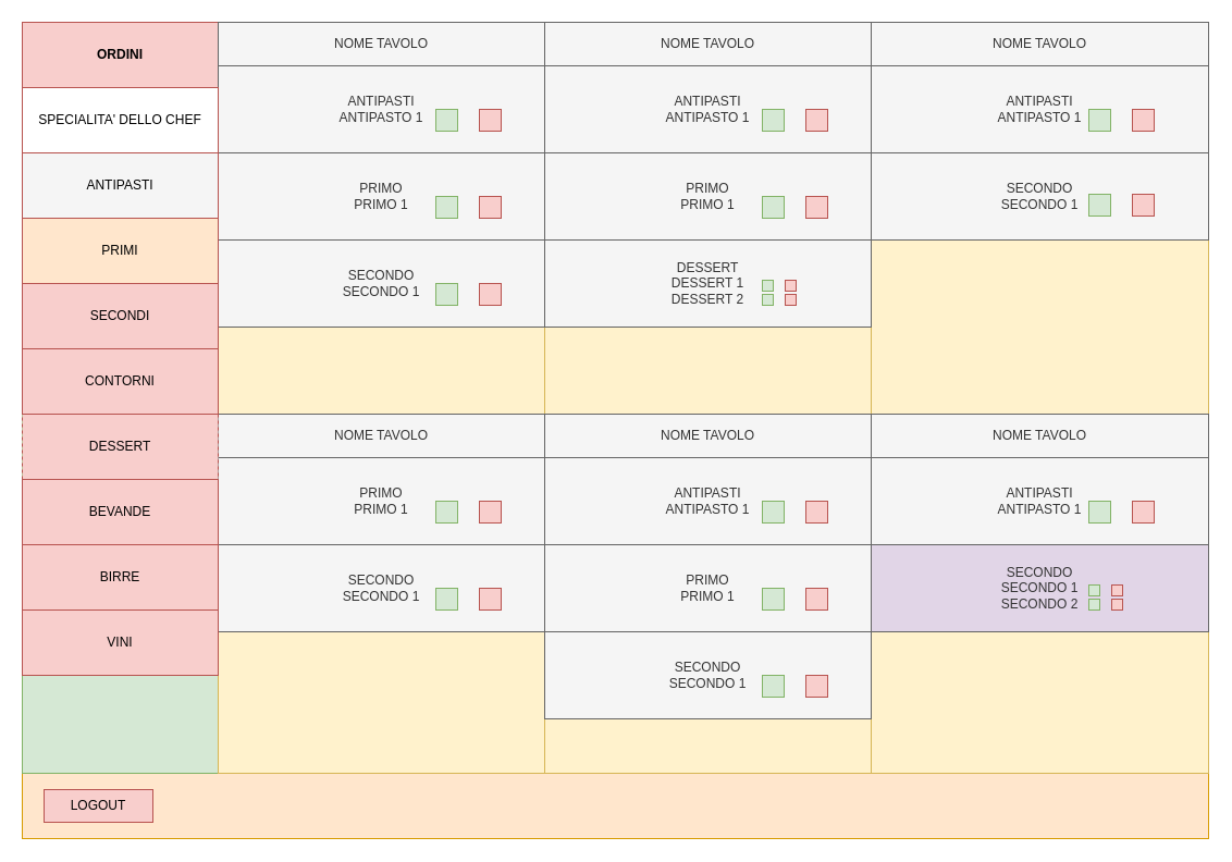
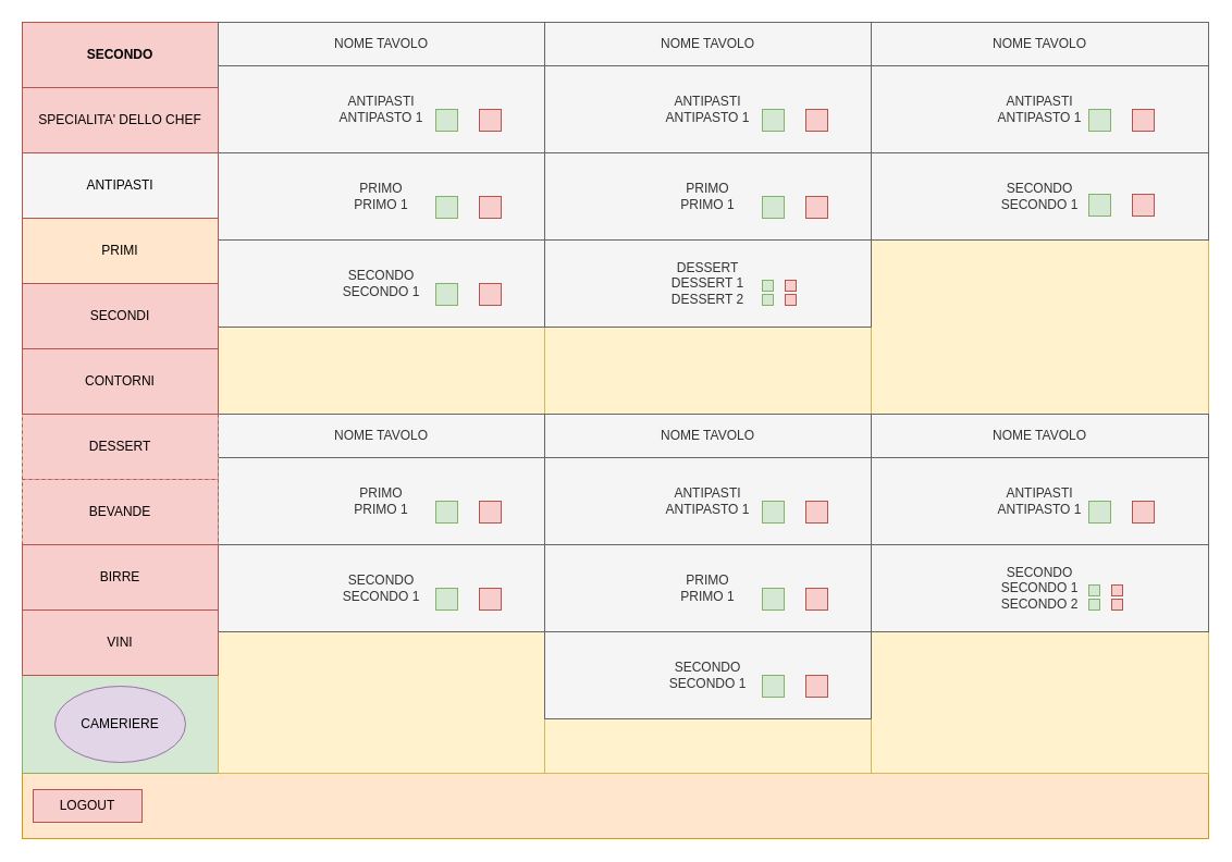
  <mxCell id="0" />
  <mxCell id="1" parent="0" />
  <mxCell id="2" value="" style="rounded=0;whiteSpace=wrap;html=1;" parent="1" vertex="1"><mxGeometry x="20" y="20" width="1090" height="750" as="geometry" /></mxCell>
  <mxCell id="3" value="" style="rounded=0;whiteSpace=wrap;html=1;fillColor=#ffe6cc;strokeColor=#d79b00;" parent="1" vertex="1"><mxGeometry x="20" y="710" width="1090" height="60" as="geometry" /></mxCell>
  <mxCell id="4" value="" style="rounded=0;whiteSpace=wrap;html=1;fillColor=#d5e8d4;strokeColor=#82b366;" parent="1" vertex="1"><mxGeometry x="20" y="20" width="180" height="690" as="geometry" /></mxCell>
  <mxCell id="5" value="MENU'" style="rounded=0;whiteSpace=wrap;html=1;fillColor=#f8cecc;strokeColor=#b85450;" parent="1" vertex="1"><mxGeometry x="20" y="80" width="180" height="60" as="geometry" /></mxCell>
- <mxCell id="6" value="&lt;b&gt;ORDINI&lt;/b&gt;" style="rounded=0;whiteSpace=wrap;html=1;fillColor=#f8cecc;strokeColor=#b85450;" parent="1" vertex="1"><mxGeometry x="20" y="20" width="180" height="60" as="geometry" /></mxCell>
+ <mxCell id="6" value="&lt;b&gt;SECONDO&lt;/b&gt;" style="rounded=0;whiteSpace=wrap;html=1;fillColor=#f8cecc;strokeColor=#b85450;" parent="1" vertex="1"><mxGeometry x="20" y="20" width="180" height="60" as="geometry" /></mxCell>
  <mxCell id="7" value="" style="rounded=0;whiteSpace=wrap;html=1;fillColor=#fff2cc;strokeColor=#d6b656;" parent="1" vertex="1"><mxGeometry x="200" y="20" width="300" height="360" as="geometry" /></mxCell>
  <mxCell id="8" value="" style="rounded=0;whiteSpace=wrap;html=1;fillColor=#fff2cc;strokeColor=#d6b656;" parent="1" vertex="1"><mxGeometry x="500" y="20" width="300" height="360" as="geometry" /></mxCell>
  <mxCell id="9" value="" style="rounded=0;whiteSpace=wrap;html=1;fillColor=#fff2cc;strokeColor=#d6b656;" parent="1" vertex="1"><mxGeometry x="800" y="20" width="310" height="360" as="geometry" /></mxCell>
  <mxCell id="10" value="" style="rounded=0;whiteSpace=wrap;html=1;fillColor=#fff2cc;strokeColor=#d6b656;" parent="1" vertex="1"><mxGeometry x="200" y="380" width="300" height="330" as="geometry" /></mxCell>
  <mxCell id="11" value="" style="rounded=0;whiteSpace=wrap;html=1;fillColor=#fff2cc;strokeColor=#d6b656;" parent="1" vertex="1"><mxGeometry x="500" y="380" width="300" height="330" as="geometry" /></mxCell>
  <mxCell id="12" value="" style="rounded=0;whiteSpace=wrap;html=1;fillColor=#fff2cc;strokeColor=#d6b656;" parent="1" vertex="1"><mxGeometry x="800" y="380" width="310" height="330" as="geometry" /></mxCell>
  <mxCell id="13" value="NOME TAVOLO" style="rounded=0;whiteSpace=wrap;html=1;fillColor=#f5f5f5;strokeColor=#666666;fontColor=#333333;" parent="1" vertex="1"><mxGeometry x="200" y="20" width="300" height="40" as="geometry" /></mxCell>
  <mxCell id="14" value="ANTIPASTI&lt;br&gt;ANTIPASTO 1" style="rounded=0;whiteSpace=wrap;html=1;fillColor=#f5f5f5;strokeColor=#666666;fontColor=#333333;" parent="1" vertex="1"><mxGeometry x="200" y="60" width="300" height="80" as="geometry" /></mxCell>
  <mxCell id="15" value="" style="rounded=0;whiteSpace=wrap;html=1;fillColor=#d5e8d4;strokeColor=#82b366;" parent="1" vertex="1"><mxGeometry x="400" y="100" width="20" height="20" as="geometry" /></mxCell>
  <mxCell id="16" value="PRIMO&lt;br&gt;PRIMO 1" style="rounded=0;whiteSpace=wrap;html=1;fillColor=#f5f5f5;strokeColor=#666666;fontColor=#333333;" parent="1" vertex="1"><mxGeometry x="200" y="140" width="300" height="80" as="geometry" /></mxCell>
  <mxCell id="17" value="" style="rounded=0;whiteSpace=wrap;html=1;fillColor=#d5e8d4;strokeColor=#82b366;" parent="1" vertex="1"><mxGeometry x="400" y="180" width="20" height="20" as="geometry" /></mxCell>
  <mxCell id="18" value="" style="rounded=0;whiteSpace=wrap;html=1;fillColor=#f8cecc;strokeColor=#b85450;" parent="1" vertex="1"><mxGeometry x="440" y="100" width="20" height="20" as="geometry" /></mxCell>
  <mxCell id="19" value="" style="rounded=0;whiteSpace=wrap;html=1;fillColor=#f8cecc;strokeColor=#b85450;" parent="1" vertex="1"><mxGeometry x="440" y="180" width="20" height="20" as="geometry" /></mxCell>
  <mxCell id="20" value="SECONDO&lt;br&gt;SECONDO 1" style="rounded=0;whiteSpace=wrap;html=1;fillColor=#f5f5f5;strokeColor=#666666;fontColor=#333333;" parent="1" vertex="1"><mxGeometry x="200" y="220" width="300" height="80" as="geometry" /></mxCell>
  <mxCell id="21" value="" style="rounded=0;whiteSpace=wrap;html=1;fillColor=#d5e8d4;strokeColor=#82b366;" parent="1" vertex="1"><mxGeometry x="400" y="260" width="20" height="20" as="geometry" /></mxCell>
  <mxCell id="22" value="" style="rounded=0;whiteSpace=wrap;html=1;fillColor=#f8cecc;strokeColor=#b85450;" parent="1" vertex="1"><mxGeometry x="440" y="260" width="20" height="20" as="geometry" /></mxCell>
  <mxCell id="23" value="NOME TAVOLO" style="rounded=0;whiteSpace=wrap;html=1;fillColor=#f5f5f5;strokeColor=#666666;fontColor=#333333;" parent="1" vertex="1"><mxGeometry x="500" y="20" width="300" height="40" as="geometry" /></mxCell>
  <mxCell id="24" value="ANTIPASTI&lt;br&gt;ANTIPASTO 1" style="rounded=0;whiteSpace=wrap;html=1;fillColor=#f5f5f5;strokeColor=#666666;fontColor=#333333;" parent="1" vertex="1"><mxGeometry x="500" y="60" width="300" height="80" as="geometry" /></mxCell>
  <mxCell id="25" value="" style="rounded=0;whiteSpace=wrap;html=1;fillColor=#d5e8d4;strokeColor=#82b366;" parent="1" vertex="1"><mxGeometry x="700" y="100" width="20" height="20" as="geometry" /></mxCell>
  <mxCell id="26" value="PRIMO&lt;br&gt;PRIMO 1" style="rounded=0;whiteSpace=wrap;html=1;fillColor=#f5f5f5;strokeColor=#666666;fontColor=#333333;" parent="1" vertex="1"><mxGeometry x="500" y="140" width="300" height="80" as="geometry" /></mxCell>
  <mxCell id="27" value="" style="rounded=0;whiteSpace=wrap;html=1;fillColor=#d5e8d4;strokeColor=#82b366;" parent="1" vertex="1"><mxGeometry x="700" y="180" width="20" height="20" as="geometry" /></mxCell>
  <mxCell id="28" value="" style="rounded=0;whiteSpace=wrap;html=1;fillColor=#f8cecc;strokeColor=#b85450;" parent="1" vertex="1"><mxGeometry x="740" y="100" width="20" height="20" as="geometry" /></mxCell>
  <mxCell id="29" value="" style="rounded=0;whiteSpace=wrap;html=1;fillColor=#f8cecc;strokeColor=#b85450;" parent="1" vertex="1"><mxGeometry x="740" y="180" width="20" height="20" as="geometry" /></mxCell>
  <mxCell id="30" value="DESSERT&lt;br&gt;DESSERT 1&lt;br&gt;DESSERT 2" style="rounded=0;whiteSpace=wrap;html=1;fillColor=#f5f5f5;strokeColor=#666666;fontColor=#333333;" parent="1" vertex="1"><mxGeometry x="500" y="220" width="300" height="80" as="geometry" /></mxCell>
  <mxCell id="31" value="" style="rounded=0;whiteSpace=wrap;html=1;fillColor=#d5e8d4;strokeColor=#82b366;" parent="1" vertex="1"><mxGeometry x="700" y="270" width="10" height="10" as="geometry" /></mxCell>
  <mxCell id="32" value="" style="rounded=0;whiteSpace=wrap;html=1;fillColor=#f8cecc;strokeColor=#b85450;" parent="1" vertex="1"><mxGeometry x="721" y="270" width="10" height="10" as="geometry" /></mxCell>
  <mxCell id="33" value="NOME TAVOLO" style="rounded=0;whiteSpace=wrap;html=1;fillColor=#f5f5f5;strokeColor=#666666;fontColor=#333333;" parent="1" vertex="1"><mxGeometry x="500" y="380" width="300" height="40" as="geometry" /></mxCell>
  <mxCell id="34" value="ANTIPASTI&lt;br&gt;ANTIPASTO 1" style="rounded=0;whiteSpace=wrap;html=1;fillColor=#f5f5f5;strokeColor=#666666;fontColor=#333333;" parent="1" vertex="1"><mxGeometry x="500" y="420" width="300" height="80" as="geometry" /></mxCell>
  <mxCell id="35" value="" style="rounded=0;whiteSpace=wrap;html=1;fillColor=#d5e8d4;strokeColor=#82b366;" parent="1" vertex="1"><mxGeometry x="700" y="460" width="20" height="20" as="geometry" /></mxCell>
  <mxCell id="36" value="PRIMO&lt;br&gt;PRIMO 1" style="rounded=0;whiteSpace=wrap;html=1;fillColor=#f5f5f5;strokeColor=#666666;fontColor=#333333;" parent="1" vertex="1"><mxGeometry x="500" y="500" width="300" height="80" as="geometry" /></mxCell>
  <mxCell id="37" value="" style="rounded=0;whiteSpace=wrap;html=1;fillColor=#d5e8d4;strokeColor=#82b366;" parent="1" vertex="1"><mxGeometry x="700" y="540" width="20" height="20" as="geometry" /></mxCell>
  <mxCell id="38" value="" style="rounded=0;whiteSpace=wrap;html=1;fillColor=#f8cecc;strokeColor=#b85450;" parent="1" vertex="1"><mxGeometry x="740" y="460" width="20" height="20" as="geometry" /></mxCell>
  <mxCell id="39" value="" style="rounded=0;whiteSpace=wrap;html=1;fillColor=#f8cecc;strokeColor=#b85450;" parent="1" vertex="1"><mxGeometry x="740" y="540" width="20" height="20" as="geometry" /></mxCell>
  <mxCell id="40" value="SECONDO&lt;br&gt;SECONDO 1" style="rounded=0;whiteSpace=wrap;html=1;fillColor=#f5f5f5;strokeColor=#666666;fontColor=#333333;" parent="1" vertex="1"><mxGeometry x="500" y="580" width="300" height="80" as="geometry" /></mxCell>
  <mxCell id="41" value="" style="rounded=0;whiteSpace=wrap;html=1;fillColor=#d5e8d4;strokeColor=#82b366;" parent="1" vertex="1"><mxGeometry x="700" y="620" width="20" height="20" as="geometry" /></mxCell>
  <mxCell id="42" value="" style="rounded=0;whiteSpace=wrap;html=1;fillColor=#f8cecc;strokeColor=#b85450;" parent="1" vertex="1"><mxGeometry x="740" y="620" width="20" height="20" as="geometry" /></mxCell>
  <mxCell id="43" value="NOME TAVOLO" style="rounded=0;whiteSpace=wrap;html=1;fillColor=#f5f5f5;strokeColor=#666666;fontColor=#333333;" parent="1" vertex="1"><mxGeometry x="200" y="380" width="300" height="40" as="geometry" /></mxCell>
  <mxCell id="44" value="PRIMO&lt;br&gt;PRIMO 1" style="rounded=0;whiteSpace=wrap;html=1;fillColor=#f5f5f5;strokeColor=#666666;fontColor=#333333;" parent="1" vertex="1"><mxGeometry x="200" y="420" width="300" height="80" as="geometry" /></mxCell>
  <mxCell id="45" value="" style="rounded=0;whiteSpace=wrap;html=1;fillColor=#d5e8d4;strokeColor=#82b366;" parent="1" vertex="1"><mxGeometry x="400" y="460" width="20" height="20" as="geometry" /></mxCell>
  <mxCell id="46" value="" style="rounded=0;whiteSpace=wrap;html=1;fillColor=#f8cecc;strokeColor=#b85450;" parent="1" vertex="1"><mxGeometry x="440" y="460" width="20" height="20" as="geometry" /></mxCell>
  <mxCell id="47" value="SECONDO&lt;br&gt;SECONDO 1" style="rounded=0;whiteSpace=wrap;html=1;fillColor=#f5f5f5;strokeColor=#666666;fontColor=#333333;" parent="1" vertex="1"><mxGeometry x="200" y="500" width="300" height="80" as="geometry" /></mxCell>
  <mxCell id="48" value="" style="rounded=0;whiteSpace=wrap;html=1;fillColor=#d5e8d4;strokeColor=#82b366;" parent="1" vertex="1"><mxGeometry x="400" y="540" width="20" height="20" as="geometry" /></mxCell>
  <mxCell id="49" value="" style="rounded=0;whiteSpace=wrap;html=1;fillColor=#f8cecc;strokeColor=#b85450;" parent="1" vertex="1"><mxGeometry x="440" y="540" width="20" height="20" as="geometry" /></mxCell>
  <mxCell id="50" value="NOME TAVOLO" style="rounded=0;whiteSpace=wrap;html=1;fillColor=#f5f5f5;strokeColor=#666666;fontColor=#333333;" parent="1" vertex="1"><mxGeometry x="800" y="20" width="310" height="40" as="geometry" /></mxCell>
  <mxCell id="51" value="ANTIPASTI&lt;br&gt;ANTIPASTO 1" style="rounded=0;whiteSpace=wrap;html=1;fillColor=#f5f5f5;strokeColor=#666666;fontColor=#333333;" parent="1" vertex="1"><mxGeometry x="800" y="60" width="310" height="80" as="geometry" /></mxCell>
  <mxCell id="52" value="" style="rounded=0;whiteSpace=wrap;html=1;fillColor=#d5e8d4;strokeColor=#82b366;" parent="1" vertex="1"><mxGeometry x="1000" y="100" width="20" height="20" as="geometry" /></mxCell>
  <mxCell id="53" value="" style="rounded=0;whiteSpace=wrap;html=1;fillColor=#f8cecc;strokeColor=#b85450;" parent="1" vertex="1"><mxGeometry x="1040" y="100" width="20" height="20" as="geometry" /></mxCell>
  <mxCell id="54" value="SECONDO&lt;br&gt;SECONDO 1" style="rounded=0;whiteSpace=wrap;html=1;fillColor=#f5f5f5;strokeColor=#666666;fontColor=#333333;" parent="1" vertex="1"><mxGeometry x="800" y="140" width="310" height="80" as="geometry" /></mxCell>
  <mxCell id="55" value="" style="rounded=0;whiteSpace=wrap;html=1;fillColor=#d5e8d4;strokeColor=#82b366;" parent="1" vertex="1"><mxGeometry x="1000" y="178" width="20" height="20" as="geometry" /></mxCell>
  <mxCell id="56" value="" style="rounded=0;whiteSpace=wrap;html=1;fillColor=#f8cecc;strokeColor=#b85450;" parent="1" vertex="1"><mxGeometry x="1040" y="178" width="20" height="20" as="geometry" /></mxCell>
  <mxCell id="57" value="NOME TAVOLO" style="rounded=0;whiteSpace=wrap;html=1;fillColor=#f5f5f5;strokeColor=#666666;fontColor=#333333;" parent="1" vertex="1"><mxGeometry x="800" y="380" width="310" height="40" as="geometry" /></mxCell>
  <mxCell id="58" value="ANTIPASTI&lt;br&gt;ANTIPASTO 1" style="rounded=0;whiteSpace=wrap;html=1;fillColor=#f5f5f5;strokeColor=#666666;fontColor=#333333;" parent="1" vertex="1"><mxGeometry x="800" y="420" width="310" height="80" as="geometry" /></mxCell>
  <mxCell id="59" value="" style="rounded=0;whiteSpace=wrap;html=1;fillColor=#d5e8d4;strokeColor=#82b366;" parent="1" vertex="1"><mxGeometry x="1000" y="460" width="20" height="20" as="geometry" /></mxCell>
  <mxCell id="60" value="" style="rounded=0;whiteSpace=wrap;html=1;fillColor=#f8cecc;strokeColor=#b85450;" parent="1" vertex="1"><mxGeometry x="1040" y="460" width="20" height="20" as="geometry" /></mxCell>
  <mxCell id="61" value="" style="rounded=0;whiteSpace=wrap;html=1;fillColor=#d5e8d4;strokeColor=#82b366;" parent="1" vertex="1"><mxGeometry x="700" y="257" width="10" height="10" as="geometry" /></mxCell>
  <mxCell id="62" value="" style="rounded=0;whiteSpace=wrap;html=1;fillColor=#f8cecc;strokeColor=#b85450;" parent="1" vertex="1"><mxGeometry x="721" y="257" width="10" height="10" as="geometry" /></mxCell>
- <mxCell id="64" value="SECONDO&lt;br&gt;SECONDO 1&lt;br&gt;SECONDO 2" style="rounded=0;whiteSpace=wrap;html=1;fillColor=#e1d5e7;strokeColor=#666666;fontColor=#333333;" parent="1" vertex="1"><mxGeometry x="800" y="500" width="310" height="80" as="geometry" /></mxCell>
+ <mxCell id="63" value="CAMERIERE" style="ellipse;whiteSpace=wrap;html=1;fillColor=#e1d5e7;strokeColor=#9673a6;" parent="1" vertex="1"><mxGeometry x="50" y="630" width="120" height="70" as="geometry" /></mxCell>
+ <mxCell id="64" value="SECONDO&lt;br&gt;SECONDO 1&lt;br&gt;SECONDO 2" style="rounded=0;whiteSpace=wrap;html=1;fillColor=#f5f5f5;strokeColor=#666666;fontColor=#333333;" parent="1" vertex="1"><mxGeometry x="800" y="500" width="310" height="80" as="geometry" /></mxCell>
  <mxCell id="65" value="" style="rounded=0;whiteSpace=wrap;html=1;fillColor=#d5e8d4;strokeColor=#82b366;" parent="1" vertex="1"><mxGeometry x="1000" y="550" width="10" height="10" as="geometry" /></mxCell>
  <mxCell id="66" value="" style="rounded=0;whiteSpace=wrap;html=1;fillColor=#f8cecc;strokeColor=#b85450;" parent="1" vertex="1"><mxGeometry x="1021" y="550" width="10" height="10" as="geometry" /></mxCell>
  <mxCell id="67" value="" style="rounded=0;whiteSpace=wrap;html=1;fillColor=#d5e8d4;strokeColor=#82b366;" parent="1" vertex="1"><mxGeometry x="1000" y="537" width="10" height="10" as="geometry" /></mxCell>
  <mxCell id="68" value="" style="rounded=0;whiteSpace=wrap;html=1;fillColor=#f8cecc;strokeColor=#b85450;" parent="1" vertex="1"><mxGeometry x="1021" y="537" width="10" height="10" as="geometry" /></mxCell>
  <mxCell id="69" value="ANTIPASTI" style="rounded=0;whiteSpace=wrap;html=1;fillColor=#f5f5f5;strokeColor=#b85450;" parent="1" vertex="1"><mxGeometry x="20" y="140" width="180" height="60" as="geometry" /></mxCell>
  <mxCell id="70" value="PRIMI" style="rounded=0;whiteSpace=wrap;html=1;fillColor=#ffe6cc;strokeColor=#b85450;" parent="1" vertex="1"><mxGeometry x="20" y="200" width="180" height="60" as="geometry" /></mxCell>
- <mxCell id="71" value="SPECIALITA' DELLO CHEF" style="rounded=0;whiteSpace=wrap;html=1;fillColor=#ffffff;strokeColor=#b85450;" parent="1" vertex="1"><mxGeometry x="20" y="80" width="180" height="60" as="geometry" /></mxCell>
+ <mxCell id="71" value="SPECIALITA' DELLO CHEF" style="rounded=0;whiteSpace=wrap;html=1;fillColor=#f8cecc;strokeColor=#b85450;" parent="1" vertex="1"><mxGeometry x="20" y="80" width="180" height="60" as="geometry" /></mxCell>
  <mxCell id="72" value="SECONDI" style="rounded=0;whiteSpace=wrap;html=1;fillColor=#f8cecc;strokeColor=#b85450;" parent="1" vertex="1"><mxGeometry x="20" y="260" width="180" height="60" as="geometry" /></mxCell>
  <mxCell id="73" value="DESSERT" style="rounded=0;whiteSpace=wrap;html=1;fillColor=#f8cecc;strokeColor=#b85450;dashed=1;" parent="1" vertex="1"><mxGeometry x="20" y="380" width="180" height="60" as="geometry" /></mxCell>
- <mxCell id="74" value="BEVANDE" style="rounded=0;whiteSpace=wrap;html=1;fillColor=#f8cecc;strokeColor=#b85450;" parent="1" vertex="1"><mxGeometry x="20" y="440" width="180" height="60" as="geometry" /></mxCell>
+ <mxCell id="74" value="BEVANDE" style="rounded=0;whiteSpace=wrap;html=1;fillColor=#f8cecc;strokeColor=#b85450;dashed=1;" parent="1" vertex="1"><mxGeometry x="20" y="440" width="180" height="60" as="geometry" /></mxCell>
  <mxCell id="75" value="BIRRE" style="rounded=0;whiteSpace=wrap;html=1;fillColor=#f8cecc;strokeColor=#b85450;" parent="1" vertex="1"><mxGeometry x="20" y="500" width="180" height="60" as="geometry" /></mxCell>
  <mxCell id="76" value="VINI" style="rounded=0;whiteSpace=wrap;html=1;fillColor=#f8cecc;strokeColor=#b85450;" parent="1" vertex="1"><mxGeometry x="20" y="560" width="180" height="60" as="geometry" /></mxCell>
  <mxCell id="77" value="CONTORNI" style="rounded=0;whiteSpace=wrap;html=1;fillColor=#f8cecc;strokeColor=#b85450;" parent="1" vertex="1"><mxGeometry x="20" y="320" width="180" height="60" as="geometry" /></mxCell>
- <mxCell id="78" value="LOGOUT" style="rounded=0;whiteSpace=wrap;html=1;fillColor=#f8cecc;strokeColor=#b85450;" vertex="1" parent="1"><mxGeometry x="40" y="725" width="100" height="30" as="geometry" /></mxCell>
+ <mxCell id="78" value="LOGOUT" style="rounded=0;whiteSpace=wrap;html=1;fillColor=#f8cecc;strokeColor=#b85450;" vertex="1" parent="1"><mxGeometry x="30" y="725" width="100" height="30" as="geometry" /></mxCell>
